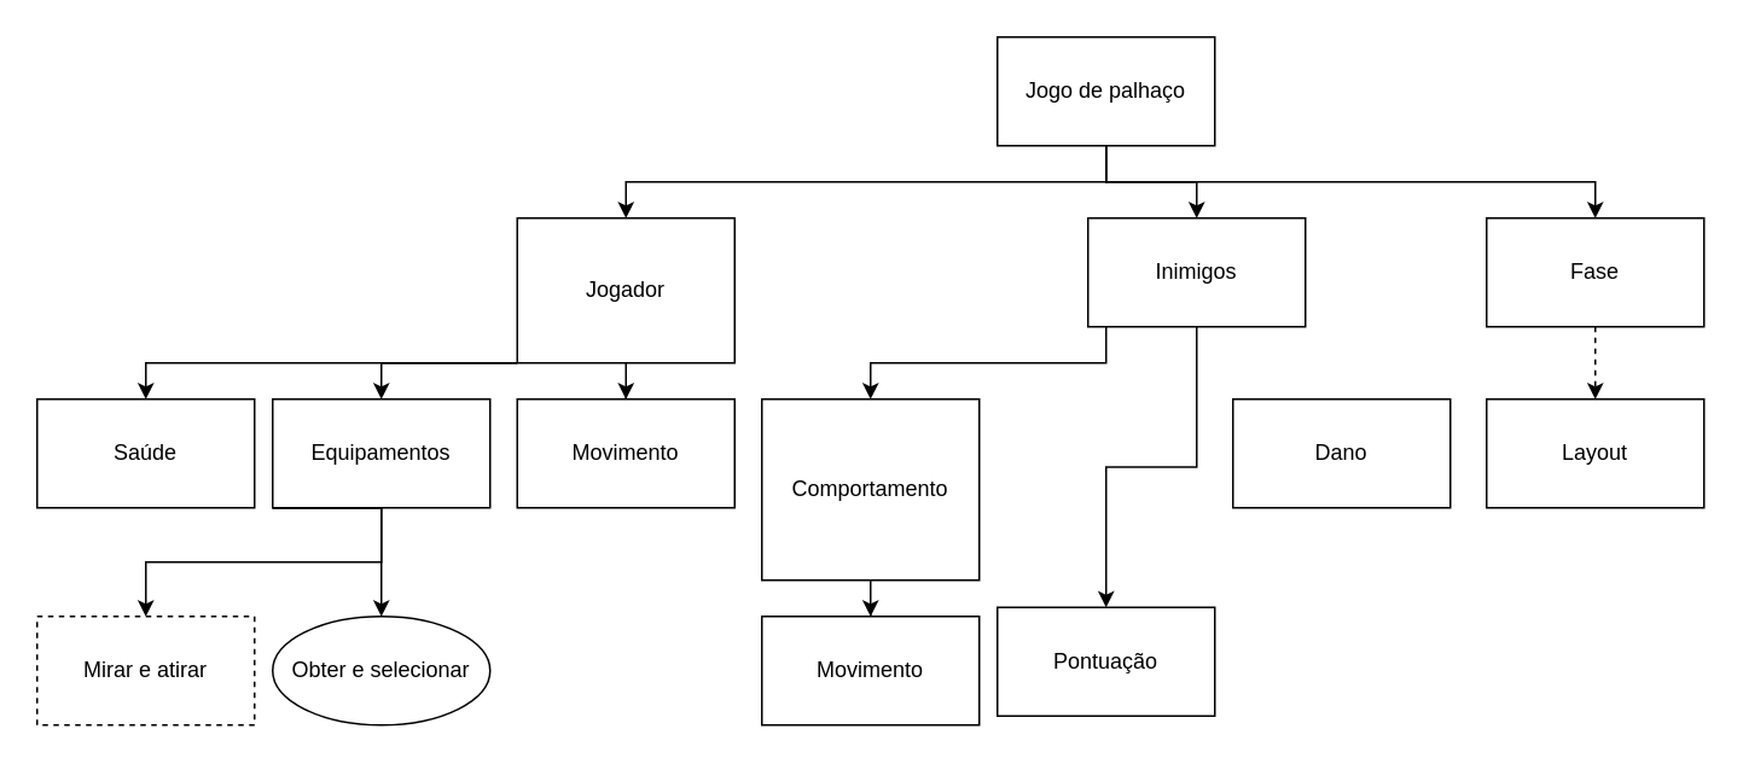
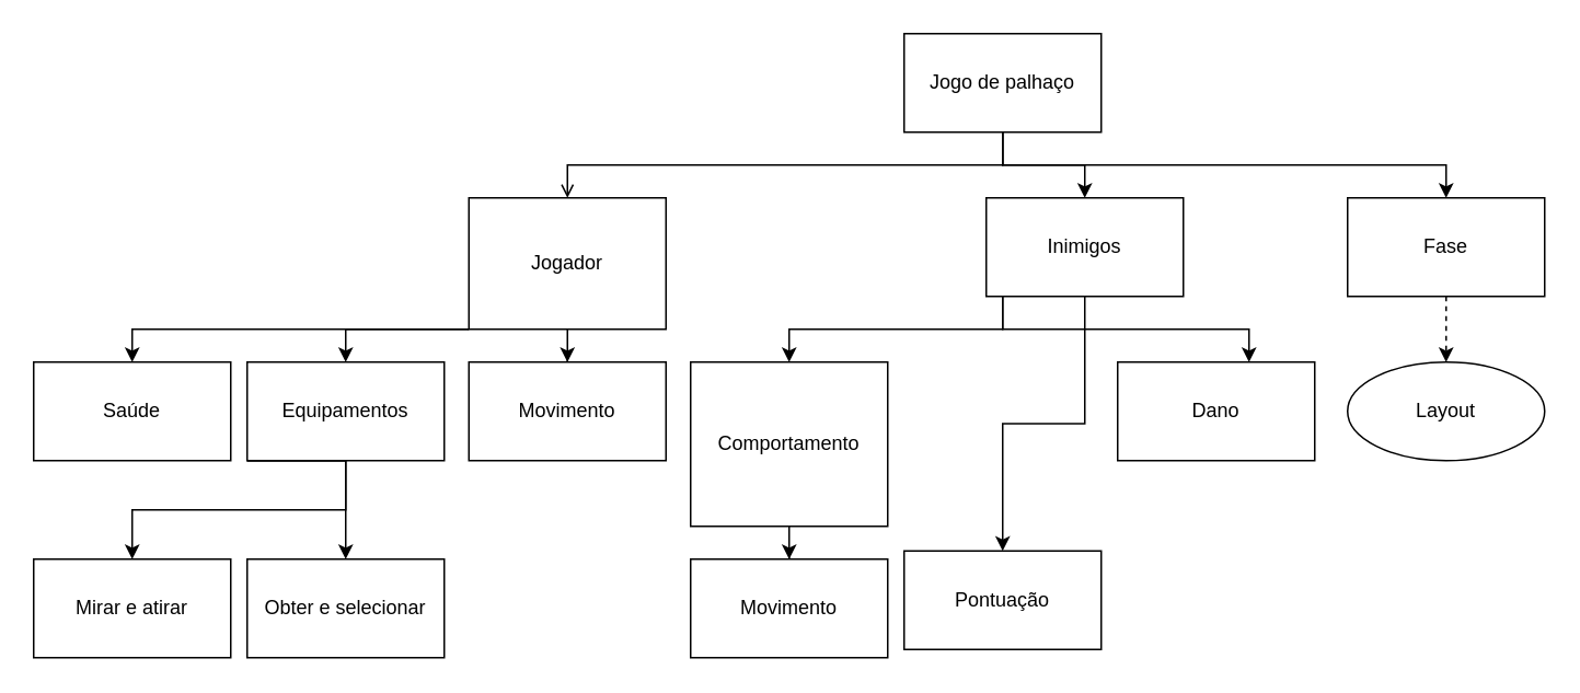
  <mxCell id="0" />
  <mxCell id="1" parent="0" />
- <mxCell id="2" style="edgeStyle=orthogonalEdgeStyle;rounded=0;orthogonalLoop=1;jettySize=auto;html=1;" edge="1" parent="1" source="5" target="9"><mxGeometry relative="1" as="geometry"><Array as="points"><mxPoint x="610" y="100" /><mxPoint x="345" y="100" /></Array></mxGeometry></mxCell>
+ <mxCell id="2" style="edgeStyle=orthogonalEdgeStyle;rounded=0;orthogonalLoop=1;jettySize=auto;html=1;endArrow=open;" edge="1" parent="1" source="5" target="9"><mxGeometry relative="1" as="geometry"><Array as="points"><mxPoint x="610" y="100" /><mxPoint x="345" y="100" /></Array></mxGeometry></mxCell>
  <mxCell id="3" style="edgeStyle=orthogonalEdgeStyle;rounded=0;orthogonalLoop=1;jettySize=auto;html=1;" edge="1" parent="1" source="5" target="19"><mxGeometry relative="1" as="geometry" /></mxCell>
  <mxCell id="4" style="edgeStyle=orthogonalEdgeStyle;rounded=0;orthogonalLoop=1;jettySize=auto;html=1;" edge="1" parent="1" source="5" target="24"><mxGeometry relative="1" as="geometry"><Array as="points"><mxPoint x="610" y="100" /><mxPoint x="880" y="100" /></Array></mxGeometry></mxCell>
  <mxCell id="5" value="Jogo de palhaço" style="rounded=0;whiteSpace=wrap;html=1;" vertex="1" parent="1"><mxGeometry x="550" y="20" width="120" height="60" as="geometry" /></mxCell>
  <mxCell id="6" style="edgeStyle=orthogonalEdgeStyle;rounded=0;orthogonalLoop=1;jettySize=auto;html=1;" edge="1" parent="1" source="9" target="12"><mxGeometry relative="1" as="geometry"><Array as="points"><mxPoint x="345" y="200" /><mxPoint x="210" y="200" /></Array></mxGeometry></mxCell>
  <mxCell id="7" style="edgeStyle=orthogonalEdgeStyle;rounded=0;orthogonalLoop=1;jettySize=auto;html=1;" edge="1" parent="1" source="9" target="13"><mxGeometry relative="1" as="geometry" /></mxCell>
  <mxCell id="8" style="edgeStyle=orthogonalEdgeStyle;rounded=0;orthogonalLoop=1;jettySize=auto;html=1;" edge="1" parent="1" source="9" target="27"><mxGeometry relative="1" as="geometry"><Array as="points"><mxPoint x="345" y="200" /><mxPoint x="80" y="200" /></Array></mxGeometry></mxCell>
  <mxCell id="9" value="Jogador" style="rounded=0;whiteSpace=wrap;html=1;" vertex="1" parent="1"><mxGeometry x="285" y="120" width="120" height="80" as="geometry" /></mxCell>
  <mxCell id="10" style="edgeStyle=orthogonalEdgeStyle;rounded=0;orthogonalLoop=1;jettySize=auto;html=1;" edge="1" parent="1" target="14"><mxGeometry relative="1" as="geometry"><mxPoint x="150" y="280" as="sourcePoint" /><Array as="points"><mxPoint x="210" y="280" /><mxPoint x="210" y="310" /><mxPoint x="80" y="310" /></Array></mxGeometry></mxCell>
  <mxCell id="11" style="edgeStyle=orthogonalEdgeStyle;rounded=0;orthogonalLoop=1;jettySize=auto;html=1;" edge="1" parent="1" target="15"><mxGeometry relative="1" as="geometry"><mxPoint x="150" y="280" as="sourcePoint" /><Array as="points"><mxPoint x="210" y="280" /></Array></mxGeometry></mxCell>
  <mxCell id="12" value="Equipamentos" style="rounded=0;whiteSpace=wrap;html=1;" vertex="1" parent="1"><mxGeometry x="150" y="220" width="120" height="60" as="geometry" /></mxCell>
  <mxCell id="13" value="Movimento" style="rounded=0;whiteSpace=wrap;html=1;" vertex="1" parent="1"><mxGeometry x="285" y="220" width="120" height="60" as="geometry" /></mxCell>
- <mxCell id="14" value="Mirar e atirar" style="rounded=0;whiteSpace=wrap;html=1;dashed=1;" vertex="1" parent="1"><mxGeometry x="20" y="340" width="120" height="60" as="geometry" /></mxCell>
- <mxCell id="15" value="Obter e selecionar" style="ellipse;whiteSpace=wrap;html=1;" vertex="1" parent="1"><mxGeometry x="150" y="340" width="120" height="60" as="geometry" /></mxCell>
+ <mxCell id="14" value="Mirar e atirar" style="rounded=0;whiteSpace=wrap;html=1;" vertex="1" parent="1"><mxGeometry x="20" y="340" width="120" height="60" as="geometry" /></mxCell>
+ <mxCell id="15" value="Obter e selecionar" style="rounded=0;whiteSpace=wrap;html=1;" vertex="1" parent="1"><mxGeometry x="150" y="340" width="120" height="60" as="geometry" /></mxCell>
  <mxCell id="16" style="edgeStyle=orthogonalEdgeStyle;rounded=0;orthogonalLoop=1;jettySize=auto;html=1;" edge="1" parent="1" source="19" target="21"><mxGeometry relative="1" as="geometry"><Array as="points"><mxPoint x="610" y="200" /><mxPoint x="480" y="200" /></Array></mxGeometry></mxCell>
  <mxCell id="17" style="edgeStyle=orthogonalEdgeStyle;rounded=0;orthogonalLoop=1;jettySize=auto;html=1;" edge="1" parent="1" source="19" target="26"><mxGeometry relative="1" as="geometry" /></mxCell>
+ <mxCell id="18" style="edgeStyle=orthogonalEdgeStyle;rounded=0;orthogonalLoop=1;jettySize=auto;html=1;" edge="1" parent="1" source="19" target="28"><mxGeometry relative="1" as="geometry"><Array as="points"><mxPoint x="610" y="200" /><mxPoint x="760" y="200" /></Array></mxGeometry></mxCell>
  <mxCell id="19" value="Inimigos" style="rounded=0;whiteSpace=wrap;html=1;" vertex="1" parent="1"><mxGeometry x="600" y="120" width="120" height="60" as="geometry" /></mxCell>
  <mxCell id="20" value="" style="edgeStyle=orthogonalEdgeStyle;rounded=0;orthogonalLoop=1;jettySize=auto;html=1;" edge="1" parent="1" source="21" target="22"><mxGeometry relative="1" as="geometry" /></mxCell>
  <mxCell id="21" value="Comportamento" style="rounded=0;whiteSpace=wrap;html=1;" vertex="1" parent="1"><mxGeometry x="420" y="220" width="120" height="100" as="geometry" /></mxCell>
  <mxCell id="22" value="Movimento" style="rounded=0;whiteSpace=wrap;html=1;" vertex="1" parent="1"><mxGeometry x="420" y="340" width="120" height="60" as="geometry" /></mxCell>
  <mxCell id="23" style="edgeStyle=orthogonalEdgeStyle;rounded=0;orthogonalLoop=1;jettySize=auto;html=1;dashed=1;" edge="1" parent="1" source="24" target="25"><mxGeometry relative="1" as="geometry" /></mxCell>
  <mxCell id="24" value="Fase" style="rounded=0;whiteSpace=wrap;html=1;" vertex="1" parent="1"><mxGeometry x="820" y="120" width="120" height="60" as="geometry" /></mxCell>
- <mxCell id="25" value="Layout" style="rounded=0;whiteSpace=wrap;html=1;" vertex="1" parent="1"><mxGeometry x="820" y="220" width="120" height="60" as="geometry" /></mxCell>
+ <mxCell id="25" value="Layout" style="ellipse;whiteSpace=wrap;html=1;" vertex="1" parent="1"><mxGeometry x="820" y="220" width="120" height="60" as="geometry" /></mxCell>
  <mxCell id="26" value="Pontuação" style="rounded=0;whiteSpace=wrap;html=1;" vertex="1" parent="1"><mxGeometry x="550" y="335" width="120" height="60" as="geometry" /></mxCell>
  <mxCell id="27" value="Saúde" style="rounded=0;whiteSpace=wrap;html=1;" vertex="1" parent="1"><mxGeometry x="20" y="220" width="120" height="60" as="geometry" /></mxCell>
  <mxCell id="28" value="Dano" style="rounded=0;whiteSpace=wrap;html=1;" vertex="1" parent="1"><mxGeometry x="680" y="220" width="120" height="60" as="geometry" /></mxCell>
